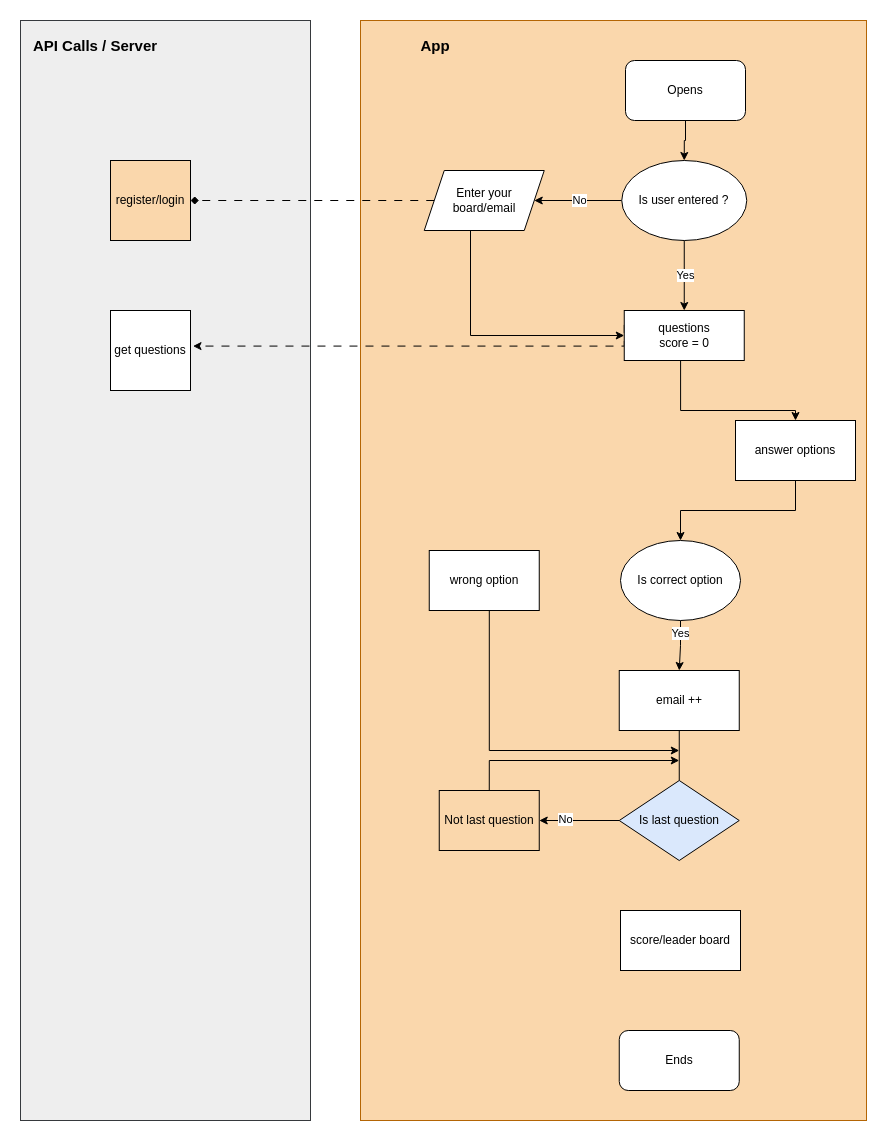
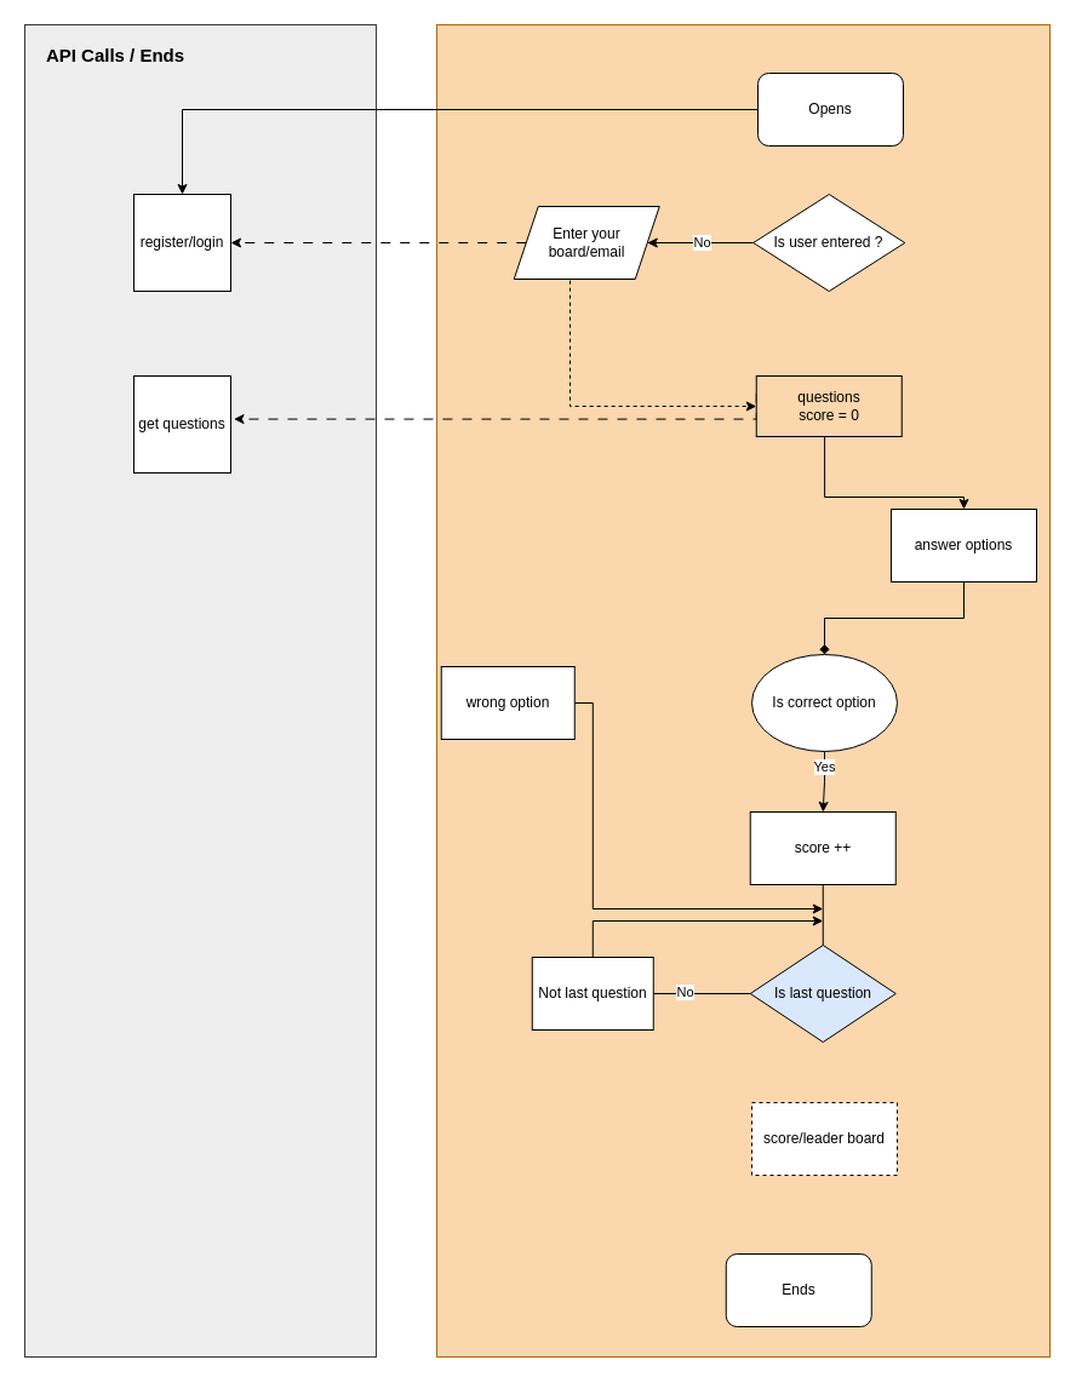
  <mxCell id="0" />
  <mxCell id="1" parent="0" />
  <mxCell id="2" value="" style="rounded=0;whiteSpace=wrap;html=1;fillColor=#eeeeee;strokeColor=#36393d;" vertex="1" parent="1"><mxGeometry width="290" height="1100" as="geometry" x="20" y="20" /></mxCell>
  <mxCell id="3" value="" style="rounded=0;whiteSpace=wrap;html=1;fillColor=#fad7ac;strokeColor=#b46504;" vertex="1" parent="1"><mxGeometry x="360" width="506" height="1100" as="geometry" y="20" /></mxCell>
- <mxCell id="4" value="" style="edgeStyle=orthogonalEdgeStyle;rounded=0;orthogonalLoop=1;jettySize=auto;html=1;" edge="1" parent="1" source="5" target="10"><mxGeometry relative="1" as="geometry" /></mxCell>
+ <mxCell id="4" value="" style="edgeStyle=orthogonalEdgeStyle;rounded=0;orthogonalLoop=1;jettySize=auto;html=1;" edge="1" parent="1" source="5" target="17"><mxGeometry relative="1" as="geometry" /></mxCell>
  <mxCell id="5" value="Opens" style="rounded=1;whiteSpace=wrap;html=1;" vertex="1" parent="1"><mxGeometry x="625" y="60" width="120" height="60" as="geometry" /></mxCell>
  <mxCell id="6" value="" style="edgeStyle=orthogonalEdgeStyle;rounded=0;orthogonalLoop=1;jettySize=auto;html=1;" edge="1" parent="1" source="10" target="37"><mxGeometry relative="1" as="geometry" /></mxCell>
  <mxCell id="7" value="No" style="edgeLabel;html=1;align=center;verticalAlign=middle;resizable=0;points=[];" vertex="1" connectable="0" parent="6"><mxGeometry x="-0.01" y="-1" relative="1" as="geometry"><mxPoint as="offset" /></mxGeometry></mxCell>
- <mxCell id="8" value="" style="edgeStyle=orthogonalEdgeStyle;rounded=0;orthogonalLoop=1;jettySize=auto;html=1;" edge="1" parent="1" source="10" target="34"><mxGeometry relative="1" as="geometry" /></mxCell>
- <mxCell id="9" value="Yes" style="edgeLabel;html=1;align=center;verticalAlign=middle;resizable=0;points=[];" vertex="1" connectable="0" parent="8"><mxGeometry x="-0.033" y="1" relative="1" as="geometry"><mxPoint as="offset" /></mxGeometry></mxCell>
- <mxCell id="10" value="Is user entered ?" style="ellipse;whiteSpace=wrap;html=1;" vertex="1" parent="1"><mxGeometry x="621.25" y="160" width="125" height="80" as="geometry" /></mxCell>
+ <mxCell id="10" value="Is user entered ?" style="rhombus;whiteSpace=wrap;html=1;" vertex="1" parent="1"><mxGeometry x="621.25" y="160" width="125" height="80" as="geometry" /></mxCell>
  <mxCell id="11" style="edgeStyle=orthogonalEdgeStyle;rounded=0;orthogonalLoop=1;jettySize=auto;html=1;entryX=0.5;entryY=0;entryDx=0;entryDy=0;" edge="1" parent="1" target="32"><mxGeometry relative="1" as="geometry"><mxPoint x="680.091" y="320" as="sourcePoint" /><mxPoint x="680" y="370" as="targetPoint" /><Array as="points"><mxPoint x="680" y="410" /></Array></mxGeometry></mxCell>
  <mxCell id="12" style="edgeStyle=orthogonalEdgeStyle;rounded=0;orthogonalLoop=1;jettySize=auto;html=1;dashed=1;dashPattern=8 8;exitX=0;exitY=0.5;exitDx=0;exitDy=0;" edge="1" parent="1"><mxGeometry relative="1" as="geometry"><mxPoint x="623.75" y="324.42" as="sourcePoint" /><mxPoint x="192.5" y="345.58" as="targetPoint" /><Array as="points"><mxPoint x="623.5" y="345.58" /><mxPoint x="192.5" y="345.58" /></Array></mxGeometry></mxCell>
  <mxCell id="13" value="" style="edgeStyle=orthogonalEdgeStyle;rounded=0;orthogonalLoop=1;jettySize=auto;html=1;exitX=0.5;exitY=1;exitDx=0;exitDy=0;endArrow=none;" edge="1" parent="1" source="33" target="27"><mxGeometry relative="1" as="geometry"><mxPoint x="678.75" y="750" as="sourcePoint" /></mxGeometry></mxCell>
- <mxCell id="14" style="edgeStyle=orthogonalEdgeStyle;rounded=0;orthogonalLoop=1;jettySize=auto;html=1;entryX=0;entryY=0.5;entryDx=0;entryDy=0;exitX=0.419;exitY=0.987;exitDx=0;exitDy=0;exitPerimeter=0;" edge="1" parent="1" source="37" target="34"><mxGeometry relative="1" as="geometry"><mxPoint x="505" y="220" as="sourcePoint" /><mxPoint x="620" y="330" as="targetPoint" /><Array as="points"><mxPoint x="470" y="229" /><mxPoint x="470" y="335" /></Array></mxGeometry></mxCell>
- <mxCell id="15" style="edgeStyle=orthogonalEdgeStyle;rounded=0;orthogonalLoop=1;jettySize=auto;html=1;entryX=1;entryY=0.5;entryDx=0;entryDy=0;dashed=1;dashPattern=8 8;endArrow=diamond;" edge="1" parent="1" source="37" target="17"><mxGeometry relative="1" as="geometry"><mxPoint x="490" y="190" as="sourcePoint" /><Array as="points"><mxPoint x="190" y="200" /></Array></mxGeometry></mxCell>
+ <mxCell id="14" style="edgeStyle=orthogonalEdgeStyle;rounded=0;orthogonalLoop=1;jettySize=auto;html=1;entryX=0;entryY=0.5;entryDx=0;entryDy=0;exitX=0.419;exitY=0.987;exitDx=0;exitDy=0;exitPerimeter=0;dashed=1;" edge="1" parent="1" source="37" target="34"><mxGeometry relative="1" as="geometry"><mxPoint x="505" y="220" as="sourcePoint" /><mxPoint x="620" y="330" as="targetPoint" /><Array as="points"><mxPoint x="470" y="229" /><mxPoint x="470" y="335" /></Array></mxGeometry></mxCell>
+ <mxCell id="15" style="edgeStyle=orthogonalEdgeStyle;rounded=0;orthogonalLoop=1;jettySize=auto;html=1;entryX=1;entryY=0.5;entryDx=0;entryDy=0;dashed=1;dashPattern=8 8;" edge="1" parent="1" source="37" target="17"><mxGeometry relative="1" as="geometry"><mxPoint x="490" y="190" as="sourcePoint" /><Array as="points"><mxPoint x="190" y="200" /></Array></mxGeometry></mxCell>
  <mxCell id="16" value="get questions" style="whiteSpace=wrap;html=1;aspect=fixed;" vertex="1" parent="1"><mxGeometry x="110" y="310" width="80" height="80" as="geometry" /></mxCell>
- <mxCell id="17" value="register/login" style="whiteSpace=wrap;html=1;aspect=fixed;fillColor=#fad7ac;" vertex="1" parent="1"><mxGeometry x="110" y="160" width="80" height="80" as="geometry" /></mxCell>
- <mxCell id="18" value="&lt;b&gt;&lt;font style=&quot;font-size: 15px;&quot;&gt;API Calls / Server&lt;/font&gt;&lt;/b&gt;" style="text;html=1;strokeColor=none;fillColor=none;align=center;verticalAlign=middle;whiteSpace=wrap;rounded=0;" vertex="1" parent="1"><mxGeometry x="30" y="30" width="130" height="30" as="geometry" /></mxCell>
- <mxCell id="19" value="&lt;b&gt;&lt;font style=&quot;font-size: 15px;&quot;&gt;App&lt;/font&gt;&lt;/b&gt;" style="text;html=1;strokeColor=none;fillColor=none;align=center;verticalAlign=middle;whiteSpace=wrap;rounded=0;" vertex="1" parent="1"><mxGeometry x="370" y="30" width="130" height="30" as="geometry" /></mxCell>
+ <mxCell id="17" value="register/login" style="whiteSpace=wrap;html=1;aspect=fixed;" vertex="1" parent="1"><mxGeometry x="110" y="160" width="80" height="80" as="geometry" /></mxCell>
+ <mxCell id="18" value="&lt;b&gt;&lt;font style=&quot;font-size: 15px;&quot;&gt;API Calls / Ends&lt;/font&gt;&lt;/b&gt;" style="text;html=1;strokeColor=none;fillColor=none;align=center;verticalAlign=middle;whiteSpace=wrap;rounded=0;" vertex="1" parent="1"><mxGeometry x="30" y="30" width="130" height="30" as="geometry" /></mxCell>
  <mxCell id="20" value="" style="edgeStyle=orthogonalEdgeStyle;rounded=0;orthogonalLoop=1;jettySize=auto;html=1;" edge="1" parent="1" source="22"><mxGeometry relative="1" as="geometry"><mxPoint x="678.75" y="670" as="targetPoint" /></mxGeometry></mxCell>
  <mxCell id="21" value="Yes" style="edgeLabel;html=1;align=center;verticalAlign=middle;resizable=0;points=[];" vertex="1" connectable="0" parent="20"><mxGeometry x="-0.477" y="-1" relative="1" as="geometry"><mxPoint y="-1" as="offset" /></mxGeometry></mxCell>
  <mxCell id="22" value="Is correct option" style="ellipse;whiteSpace=wrap;html=1;" vertex="1" parent="1"><mxGeometry x="620" y="540" width="120" height="80" as="geometry" /></mxCell>
  <mxCell id="23" style="edgeStyle=orthogonalEdgeStyle;rounded=0;orthogonalLoop=1;jettySize=auto;html=1;" edge="1" parent="1" source="24"><mxGeometry relative="1" as="geometry"><mxPoint x="678.75" y="750" as="targetPoint" /><Array as="points"><mxPoint x="488.75" y="750" /></Array></mxGeometry></mxCell>
- <mxCell id="24" value="wrong option" style="whiteSpace=wrap;html=1;" vertex="1" parent="1"><mxGeometry x="428.75" y="550" width="110" height="60" as="geometry" /></mxCell>
- <mxCell id="25" value="" style="edgeStyle=orthogonalEdgeStyle;rounded=0;orthogonalLoop=1;jettySize=auto;html=1;" edge="1" parent="1" source="27" target="29"><mxGeometry relative="1" as="geometry" /></mxCell>
+ <mxCell id="24" value="wrong option" style="whiteSpace=wrap;html=1;" vertex="1" parent="1"><mxGeometry x="363.75" y="550" width="110" height="60" as="geometry" /></mxCell>
+ <mxCell id="25" value="" style="edgeStyle=orthogonalEdgeStyle;rounded=0;orthogonalLoop=1;jettySize=auto;html=1;endArrow=none;" edge="1" parent="1" source="27" target="29"><mxGeometry relative="1" as="geometry" /></mxCell>
  <mxCell id="26" value="No" style="edgeLabel;html=1;align=center;verticalAlign=middle;resizable=0;points=[];" vertex="1" connectable="0" parent="25"><mxGeometry x="0.342" y="-2" relative="1" as="geometry"><mxPoint as="offset" /></mxGeometry></mxCell>
  <mxCell id="27" value="Is last question" style="rhombus;whiteSpace=wrap;html=1;fillColor=#dae8fc;" vertex="1" parent="1"><mxGeometry x="618.75" y="780" width="120" height="80" as="geometry" /></mxCell>
  <mxCell id="28" style="edgeStyle=orthogonalEdgeStyle;rounded=0;orthogonalLoop=1;jettySize=auto;html=1;" edge="1" parent="1"><mxGeometry relative="1" as="geometry"><mxPoint x="678.75" y="760" as="targetPoint" /><mxPoint x="488.75" y="800" as="sourcePoint" /><Array as="points"><mxPoint x="488.75" y="760" /></Array></mxGeometry></mxCell>
- <mxCell id="29" value="Not last question" style="whiteSpace=wrap;html=1;fillColor=#fad7ac;" vertex="1" parent="1"><mxGeometry x="438.75" y="790" width="100" height="60" as="geometry" /></mxCell>
- <mxCell id="30" value="score/leader board" style="whiteSpace=wrap;html=1;" vertex="1" parent="1"><mxGeometry x="620" y="910" width="120" height="60" as="geometry" /></mxCell>
- <mxCell id="31" value="" style="edgeStyle=orthogonalEdgeStyle;rounded=0;orthogonalLoop=1;jettySize=auto;html=1;" edge="1" parent="1" source="32" target="22"><mxGeometry relative="1" as="geometry" /></mxCell>
+ <mxCell id="29" value="Not last question" style="whiteSpace=wrap;html=1;" vertex="1" parent="1"><mxGeometry x="438.75" y="790" width="100" height="60" as="geometry" /></mxCell>
+ <mxCell id="30" value="score/leader board" style="whiteSpace=wrap;html=1;dashed=1;" vertex="1" parent="1"><mxGeometry x="620" y="910" width="120" height="60" as="geometry" /></mxCell>
+ <mxCell id="31" value="" style="edgeStyle=orthogonalEdgeStyle;rounded=0;orthogonalLoop=1;jettySize=auto;html=1;endArrow=diamond;" edge="1" parent="1" source="32" target="22"><mxGeometry relative="1" as="geometry" /></mxCell>
  <mxCell id="32" value="answer options" style="rounded=0;whiteSpace=wrap;html=1;" vertex="1" parent="1"><mxGeometry x="735" y="420" width="120" height="60" as="geometry" /></mxCell>
- <mxCell id="33" value="email ++" style="whiteSpace=wrap;html=1;" vertex="1" parent="1"><mxGeometry x="618.75" y="670" width="120" height="60" as="geometry" /></mxCell>
- <mxCell id="34" value="questions&lt;br&gt;score = 0" style="whiteSpace=wrap;html=1;" vertex="1" parent="1"><mxGeometry x="623.75" y="310" width="120" height="50" as="geometry" /></mxCell>
- <mxCell id="35" value="Ends" style="rounded=1;whiteSpace=wrap;html=1;" vertex="1" parent="1"><mxGeometry x="618.75" y="1030" width="120" height="60" as="geometry" /></mxCell>
+ <mxCell id="33" value="score ++" style="whiteSpace=wrap;html=1;" vertex="1" parent="1"><mxGeometry x="618.75" y="670" width="120" height="60" as="geometry" /></mxCell>
+ <mxCell id="34" value="questions&lt;br&gt;score = 0" style="whiteSpace=wrap;html=1;fillColor=#fad7ac;" vertex="1" parent="1"><mxGeometry x="623.75" y="310" width="120" height="50" as="geometry" /></mxCell>
+ <mxCell id="35" value="Ends" style="rounded=1;whiteSpace=wrap;html=1;" vertex="1" parent="1"><mxGeometry x="598.75" y="1035" width="120" height="60" as="geometry" /></mxCell>
  <mxCell id="36" value="" style="edgeStyle=orthogonalEdgeStyle;rounded=0;orthogonalLoop=1;jettySize=auto;html=1;entryX=1;entryY=0.5;entryDx=0;entryDy=0;dashed=1;dashPattern=8 8;" edge="1" parent="1" target="37"><mxGeometry relative="1" as="geometry"><mxPoint x="490" y="190" as="sourcePoint" /><mxPoint x="190" y="200" as="targetPoint" /><Array as="points"><mxPoint x="490" y="200" /></Array></mxGeometry></mxCell>
  <mxCell id="37" value="Enter your board/email" style="shape=parallelogram;perimeter=parallelogramPerimeter;whiteSpace=wrap;html=1;fixedSize=1;" vertex="1" parent="1"><mxGeometry x="423.75" y="170" width="120" height="60" as="geometry" /></mxCell>
